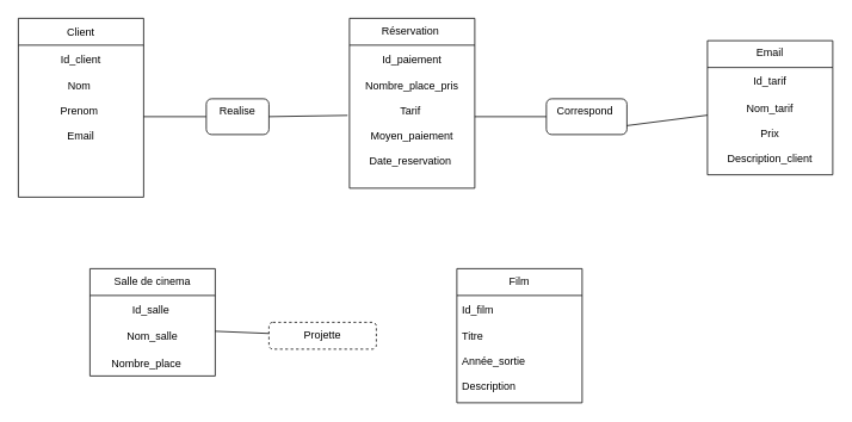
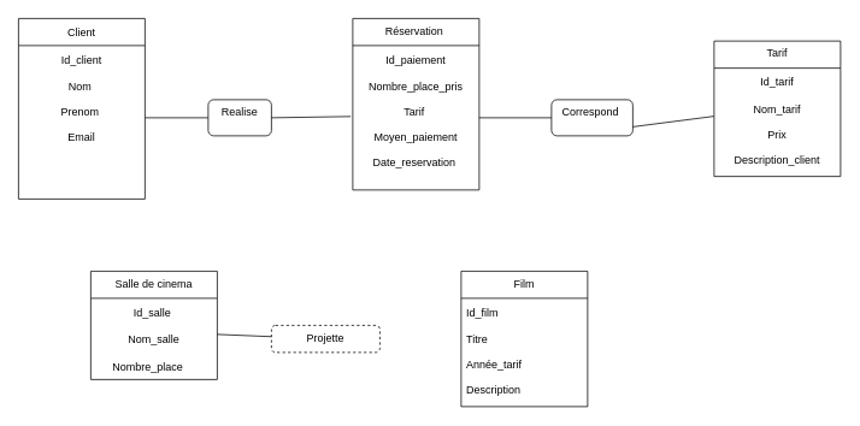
  <mxCell id="0" />
  <mxCell id="1" parent="0" />
  <mxCell id="2" value="Client" style="swimlane;fontStyle=0;childLayout=stackLayout;horizontal=1;startSize=30;horizontalStack=0;resizeParent=1;resizeParentMax=0;resizeLast=0;collapsible=1;marginBottom=0;align=center;" parent="1" vertex="1"><mxGeometry x="20" y="20" width="140" height="200" as="geometry" /></mxCell>
  <mxCell id="3" value="Id_client" style="text;strokeColor=none;fillColor=none;align=center;verticalAlign=middle;spacingLeft=4;spacingRight=4;overflow=hidden;points=[[0,0.5],[1,0.5]];portConstraint=eastwest;rotatable=0;" parent="2" vertex="1"><mxGeometry y="30" width="140" height="30" as="geometry" /></mxCell>
  <mxCell id="4" value="Nom " style="text;strokeColor=none;fillColor=none;align=center;verticalAlign=middle;spacingLeft=4;spacingRight=4;overflow=hidden;points=[[0,0.5],[1,0.5]];portConstraint=eastwest;rotatable=0;" parent="2" vertex="1"><mxGeometry y="60" width="140" height="30" as="geometry" /></mxCell>
  <mxCell id="5" value="Prenom &#10;&#10;Email" style="text;strokeColor=none;fillColor=none;align=center;verticalAlign=top;spacingLeft=4;spacingRight=4;overflow=hidden;points=[[0,0.5],[1,0.5]];portConstraint=eastwest;rotatable=0;" parent="2" vertex="1"><mxGeometry y="90" width="140" height="110" as="geometry" /></mxCell>
  <mxCell id="6" value="Salle de cinema" style="swimlane;fontStyle=0;childLayout=stackLayout;horizontal=1;startSize=30;horizontalStack=0;resizeParent=1;resizeParentMax=0;resizeLast=0;collapsible=1;marginBottom=0;fillColor=default;verticalAlign=top;align=center;" parent="1" vertex="1"><mxGeometry x="100" y="300" width="140" height="120" as="geometry" /></mxCell>
  <mxCell id="7" value="Id_salle " style="text;strokeColor=none;fillColor=none;align=center;verticalAlign=middle;spacingLeft=4;spacingRight=4;overflow=hidden;points=[[0,0.5],[1,0.5]];portConstraint=eastwest;rotatable=0;" parent="6" vertex="1"><mxGeometry y="30" width="140" height="30" as="geometry" /></mxCell>
  <mxCell id="8" value="Nom_salle" style="text;strokeColor=none;fillColor=none;align=center;verticalAlign=middle;spacingLeft=4;spacingRight=4;overflow=hidden;points=[[0,0.5],[1,0.5]];portConstraint=eastwest;rotatable=0;" parent="6" vertex="1"><mxGeometry y="60" width="140" height="30" as="geometry" /></mxCell>
  <mxCell id="9" value="Nombre_place    " style="text;strokeColor=none;fillColor=none;align=center;verticalAlign=middle;spacingLeft=4;spacingRight=4;overflow=hidden;points=[[0,0.5],[1,0.5]];portConstraint=eastwest;rotatable=0;" parent="6" vertex="1"><mxGeometry y="90" width="140" height="30" as="geometry" /></mxCell>
- <mxCell id="10" value="Email" style="swimlane;fontStyle=0;childLayout=stackLayout;horizontal=1;startSize=30;horizontalStack=0;resizeParent=1;resizeParentMax=0;resizeLast=0;collapsible=1;marginBottom=0;fillColor=default;verticalAlign=top;align=center;" parent="1" vertex="1"><mxGeometry x="790" y="45" width="140" height="150" as="geometry" /></mxCell>
+ <mxCell id="10" value="Tarif" style="swimlane;fontStyle=0;childLayout=stackLayout;horizontal=1;startSize=30;horizontalStack=0;resizeParent=1;resizeParentMax=0;resizeLast=0;collapsible=1;marginBottom=0;fillColor=default;verticalAlign=top;align=center;" parent="1" vertex="1"><mxGeometry x="790" y="45" width="140" height="150" as="geometry" /></mxCell>
  <mxCell id="11" value="Id_tarif" style="text;strokeColor=none;fillColor=none;align=center;verticalAlign=middle;spacingLeft=4;spacingRight=4;overflow=hidden;points=[[0,0.5],[1,0.5]];portConstraint=eastwest;rotatable=0;" parent="10" vertex="1"><mxGeometry y="30" width="140" height="30" as="geometry" /></mxCell>
  <mxCell id="12" value="Nom_tarif" style="text;strokeColor=none;fillColor=none;align=center;verticalAlign=middle;spacingLeft=4;spacingRight=4;overflow=hidden;points=[[0,0.5],[1,0.5]];portConstraint=eastwest;rotatable=0;" parent="10" vertex="1"><mxGeometry y="60" width="140" height="30" as="geometry" /></mxCell>
  <mxCell id="13" value="Prix&#10;&#10;Description_client" style="text;strokeColor=none;fillColor=none;align=center;verticalAlign=top;spacingLeft=4;spacingRight=4;overflow=hidden;points=[[0,0.5],[1,0.5]];portConstraint=eastwest;rotatable=0;" parent="10" vertex="1"><mxGeometry y="90" width="140" height="60" as="geometry" /></mxCell>
  <mxCell id="14" value="Réservation " style="swimlane;fontStyle=0;childLayout=stackLayout;horizontal=1;startSize=30;horizontalStack=0;resizeParent=1;resizeParentMax=0;resizeLast=0;collapsible=1;marginBottom=0;fillColor=default;verticalAlign=top;align=center;" parent="1" vertex="1"><mxGeometry x="390" y="20" width="140" height="190" as="geometry" /></mxCell>
  <mxCell id="15" value="Id_paiement" style="text;strokeColor=none;fillColor=none;align=center;verticalAlign=middle;spacingLeft=4;spacingRight=4;overflow=hidden;points=[[0,0.5],[1,0.5]];portConstraint=eastwest;rotatable=0;" parent="14" vertex="1"><mxGeometry y="30" width="140" height="30" as="geometry" /></mxCell>
  <mxCell id="16" value="Nombre_place_pris" style="text;strokeColor=none;fillColor=none;align=center;verticalAlign=middle;spacingLeft=4;spacingRight=4;overflow=hidden;points=[[0,0.5],[1,0.5]];portConstraint=eastwest;rotatable=0;" parent="14" vertex="1"><mxGeometry y="60" width="140" height="30" as="geometry" /></mxCell>
  <mxCell id="17" value="Tarif &#10;&#10;Moyen_paiement&#10;&#10;Date_reservation &#10;" style="text;strokeColor=none;fillColor=none;align=center;verticalAlign=top;spacingLeft=4;spacingRight=4;overflow=hidden;points=[[0,0.5],[1,0.5]];portConstraint=eastwest;rotatable=0;" parent="14" vertex="1"><mxGeometry y="90" width="140" height="100" as="geometry" /></mxCell>
  <mxCell id="18" value="Film" style="swimlane;fontStyle=0;childLayout=stackLayout;horizontal=1;startSize=30;horizontalStack=0;resizeParent=1;resizeParentMax=0;resizeLast=0;collapsible=1;marginBottom=0;fillColor=default;align=center;verticalAlign=top;" parent="1" vertex="1"><mxGeometry x="510" y="300" width="140" height="150" as="geometry" /></mxCell>
  <mxCell id="19" value="Id_film" style="text;strokeColor=none;fillColor=none;align=left;verticalAlign=middle;spacingLeft=4;spacingRight=4;overflow=hidden;points=[[0,0.5],[1,0.5]];portConstraint=eastwest;rotatable=0;" parent="18" vertex="1"><mxGeometry y="30" width="140" height="30" as="geometry" /></mxCell>
  <mxCell id="20" value="Titre" style="text;strokeColor=none;fillColor=none;align=left;verticalAlign=middle;spacingLeft=4;spacingRight=4;overflow=hidden;points=[[0,0.5],[1,0.5]];portConstraint=eastwest;rotatable=0;" parent="18" vertex="1"><mxGeometry y="60" width="140" height="30" as="geometry" /></mxCell>
- <mxCell id="21" value="Année_sortie&#10;&#10;Description " style="text;strokeColor=none;fillColor=none;align=left;verticalAlign=top;spacingLeft=4;spacingRight=4;overflow=hidden;points=[[0,0.5],[1,0.5]];portConstraint=eastwest;rotatable=0;" parent="18" vertex="1"><mxGeometry y="90" width="140" height="60" as="geometry" /></mxCell>
+ <mxCell id="21" value="Année_tarif&#10;&#10;Description " style="text;strokeColor=none;fillColor=none;align=left;verticalAlign=top;spacingLeft=4;spacingRight=4;overflow=hidden;points=[[0,0.5],[1,0.5]];portConstraint=eastwest;rotatable=0;" parent="18" vertex="1"><mxGeometry y="90" width="140" height="60" as="geometry" /></mxCell>
  <mxCell id="22" value="" style="endArrow=none;html=1;rounded=0;" parent="1" target="23" edge="1"><mxGeometry width="50" height="50" relative="1" as="geometry"><mxPoint x="160" y="130" as="sourcePoint" /><mxPoint x="220" y="130" as="targetPoint" /></mxGeometry></mxCell>
  <mxCell id="23" value="Realise" style="rounded=1;whiteSpace=wrap;html=1;fillColor=default;align=center;verticalAlign=top;" parent="1" vertex="1"><mxGeometry x="230" y="110" width="70" height="40" as="geometry" /></mxCell>
  <mxCell id="24" value="" style="endArrow=none;html=1;rounded=0;entryX=-0.016;entryY=0.186;entryDx=0;entryDy=0;entryPerimeter=0;" parent="1" target="17" edge="1"><mxGeometry width="50" height="50" relative="1" as="geometry"><mxPoint x="300" y="130" as="sourcePoint" /><mxPoint x="350" y="80" as="targetPoint" /></mxGeometry></mxCell>
  <mxCell id="25" value="" style="endArrow=none;html=1;rounded=0;" parent="1" target="26" edge="1"><mxGeometry width="50" height="50" relative="1" as="geometry"><mxPoint x="240" y="370" as="sourcePoint" /><mxPoint x="300" y="370" as="targetPoint" /></mxGeometry></mxCell>
  <mxCell id="26" value="Projette" style="rounded=1;whiteSpace=wrap;html=1;fillColor=default;align=center;verticalAlign=top;dashed=1;" parent="1" vertex="1"><mxGeometry x="300" y="360" width="120" height="30" as="geometry" /></mxCell>
  <mxCell id="27" value="Correspond&amp;nbsp;" style="rounded=1;whiteSpace=wrap;html=1;fillColor=default;align=center;verticalAlign=top;" parent="1" vertex="1"><mxGeometry x="610" y="110" width="90" height="40" as="geometry" /></mxCell>
  <mxCell id="28" value="" style="endArrow=none;html=1;rounded=0;entryX=0;entryY=0.5;entryDx=0;entryDy=0;" parent="1" target="27" edge="1"><mxGeometry width="50" height="50" relative="1" as="geometry"><mxPoint x="530" y="130" as="sourcePoint" /><mxPoint x="580" y="80" as="targetPoint" /></mxGeometry></mxCell>
  <mxCell id="29" value="" style="endArrow=none;html=1;rounded=0;entryX=0;entryY=0.778;entryDx=0;entryDy=0;entryPerimeter=0;" parent="1" target="12" edge="1"><mxGeometry width="50" height="50" relative="1" as="geometry"><mxPoint x="700" y="140" as="sourcePoint" /><mxPoint x="750" y="90" as="targetPoint" /></mxGeometry></mxCell>
